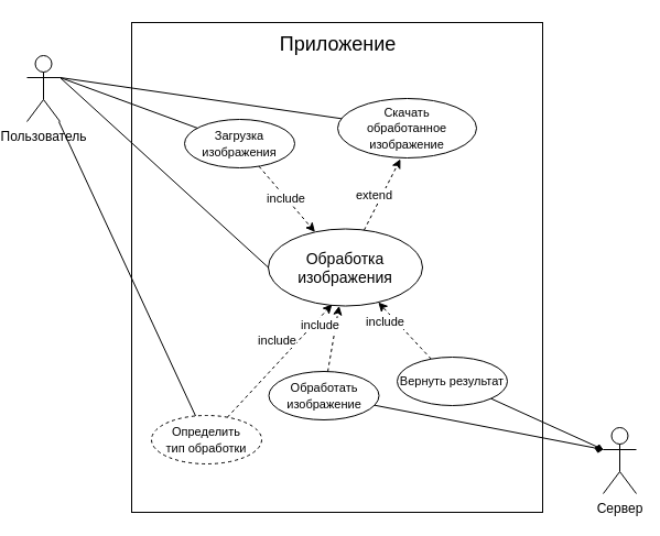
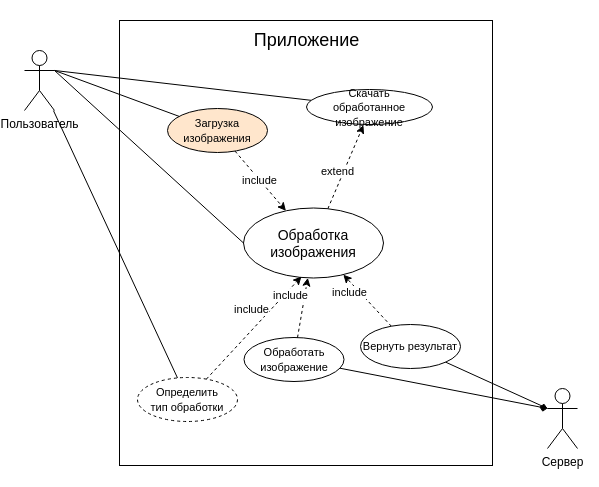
  <mxCell id="0" />
  <mxCell id="1" parent="0" />
  <mxCell id="2" value="" style="rounded=0;whiteSpace=wrap;html=1;" vertex="1" parent="1"><mxGeometry x="115" y="20" width="373" height="445" as="geometry" /></mxCell>
  <mxCell id="3" value="Пользователь" style="shape=umlActor;verticalLabelPosition=bottom;verticalAlign=top;html=1;" vertex="1" parent="1"><mxGeometry x="20" y="50" width="30" height="60" as="geometry" /></mxCell>
  <mxCell id="4" value="&lt;font style=&quot;font-size: 18px;&quot;&gt;Приложение&lt;/font&gt;" style="text;html=1;align=center;verticalAlign=middle;resizable=0;points=[];autosize=1;strokeColor=none;fillColor=none;" vertex="1" parent="1"><mxGeometry x="239.5" y="23" width="124" height="34" as="geometry" /></mxCell>
  <mxCell id="5" value="Сервер" style="shape=umlActor;verticalLabelPosition=bottom;verticalAlign=top;html=1;" vertex="1" parent="1"><mxGeometry x="543" y="388" width="30" height="60" as="geometry" /></mxCell>
  <mxCell id="6" value="&lt;font style=&quot;font-size: 14px;&quot;&gt;Обработка &lt;br&gt;изображения&lt;/font&gt;" style="ellipse;whiteSpace=wrap;html=1;" vertex="1" parent="1"><mxGeometry x="239" y="207.5" width="140" height="70" as="geometry" /></mxCell>
  <mxCell id="7" value="" style="endArrow=none;html=1;rounded=0;entryX=0;entryY=0.5;entryDx=0;entryDy=0;exitX=1;exitY=0.333;exitDx=0;exitDy=0;exitPerimeter=0;" edge="1" parent="1" source="3" target="6"><mxGeometry width="50" height="50" relative="1" as="geometry"><mxPoint x="1" y="374" as="sourcePoint" /><mxPoint x="51" y="324" as="targetPoint" /></mxGeometry></mxCell>
  <mxCell id="8" style="rounded=0;orthogonalLoop=1;jettySize=auto;html=1;strokeColor=default;dashed=1;" edge="1" parent="1" source="10" target="6"><mxGeometry relative="1" as="geometry" /></mxCell>
  <mxCell id="9" value="include" style="edgeLabel;html=1;align=center;verticalAlign=middle;resizable=0;points=[];" vertex="1" connectable="0" parent="8"><mxGeometry x="0.213" y="4" relative="1" as="geometry"><mxPoint x="-10" y="-5" as="offset" /></mxGeometry></mxCell>
- <mxCell id="10" value="&lt;font style=&quot;font-size: 11px;&quot;&gt;Загрузка&lt;br&gt;изображения&lt;/font&gt;" style="ellipse;whiteSpace=wrap;html=1;" vertex="1" parent="1"><mxGeometry x="163" y="108" width="100" height="44" as="geometry" /></mxCell>
- <mxCell id="11" value="&lt;font style=&quot;font-size: 11px;&quot;&gt;Скачать&lt;br&gt;обработанное&lt;br&gt;изображение&lt;/font&gt;" style="ellipse;whiteSpace=wrap;html=1;" vertex="1" parent="1"><mxGeometry x="302" y="89" width="126" height="54" as="geometry" /></mxCell>
+ <mxCell id="10" value="&lt;font style=&quot;font-size: 11px;&quot;&gt;Загрузка&lt;br&gt;изображения&lt;/font&gt;" style="ellipse;whiteSpace=wrap;html=1;fillColor=#ffe6cc;" vertex="1" parent="1"><mxGeometry x="163" y="108" width="100" height="44" as="geometry" /></mxCell>
+ <mxCell id="11" value="&lt;font style=&quot;font-size: 11px;&quot;&gt;Скачать&lt;br&gt;обработанное&lt;br&gt;изображение&lt;/font&gt;" style="ellipse;whiteSpace=wrap;html=1;" vertex="1" parent="1"><mxGeometry x="302" y="89" width="126" height="35" as="geometry" /></mxCell>
  <mxCell id="12" style="rounded=0;orthogonalLoop=1;jettySize=auto;html=1;strokeColor=default;dashed=1;entryX=0.452;entryY=1.019;entryDx=0;entryDy=0;entryPerimeter=0;" edge="1" parent="1" source="6" target="11"><mxGeometry relative="1" as="geometry"><mxPoint x="293" y="150" as="sourcePoint" /><mxPoint x="350" y="209" as="targetPoint" /></mxGeometry></mxCell>
  <mxCell id="13" value="extend" style="edgeLabel;html=1;align=center;verticalAlign=middle;resizable=0;points=[];" vertex="1" connectable="0" parent="12"><mxGeometry x="-0.38" y="1" relative="1" as="geometry"><mxPoint x="-1" y="-12" as="offset" /></mxGeometry></mxCell>
  <mxCell id="14" value="" style="endArrow=none;html=1;rounded=0;exitX=1;exitY=0.333;exitDx=0;exitDy=0;exitPerimeter=0;" edge="1" parent="1" source="3" target="10"><mxGeometry width="50" height="50" relative="1" as="geometry"><mxPoint x="68" y="243" as="sourcePoint" /><mxPoint x="239" y="253" as="targetPoint" /></mxGeometry></mxCell>
  <mxCell id="15" value="" style="endArrow=none;html=1;rounded=0;exitX=1;exitY=0.333;exitDx=0;exitDy=0;exitPerimeter=0;" edge="1" parent="1" source="3" target="11"><mxGeometry width="50" height="50" relative="1" as="geometry"><mxPoint x="68" y="243" as="sourcePoint" /><mxPoint x="177" y="161" as="targetPoint" /></mxGeometry></mxCell>
  <mxCell id="16" value="&lt;span style=&quot;font-size: 11px;&quot;&gt;Определить&lt;br&gt;тип обработки&lt;br&gt;&lt;/span&gt;" style="ellipse;whiteSpace=wrap;html=1;dashed=1;" vertex="1" parent="1"><mxGeometry x="133" y="377" width="100" height="44" as="geometry" /></mxCell>
  <mxCell id="17" value="&lt;span style=&quot;font-size: 11px;&quot;&gt;Обработать изображение&lt;br&gt;&lt;/span&gt;" style="ellipse;whiteSpace=wrap;html=1;" vertex="1" parent="1"><mxGeometry x="239.5" y="337" width="100" height="44" as="geometry" /></mxCell>
  <mxCell id="18" value="&lt;span style=&quot;font-size: 11px;&quot;&gt;Вернуть результат&lt;br&gt;&lt;/span&gt;" style="ellipse;whiteSpace=wrap;html=1;" vertex="1" parent="1"><mxGeometry x="356" y="324" width="100" height="44" as="geometry" /></mxCell>
  <mxCell id="19" style="rounded=0;orthogonalLoop=1;jettySize=auto;html=1;strokeColor=default;dashed=1;entryX=0.414;entryY=0.979;entryDx=0;entryDy=0;entryPerimeter=0;" edge="1" parent="1" source="16" target="6"><mxGeometry relative="1" as="geometry"><mxPoint x="185" y="269" as="sourcePoint" /><mxPoint x="242" y="328" as="targetPoint" /></mxGeometry></mxCell>
  <mxCell id="20" value="include" style="edgeLabel;html=1;align=center;verticalAlign=middle;resizable=0;points=[];" vertex="1" connectable="0" parent="19"><mxGeometry x="0.213" y="4" relative="1" as="geometry"><mxPoint x="-10" y="-5" as="offset" /></mxGeometry></mxCell>
  <mxCell id="21" style="rounded=0;orthogonalLoop=1;jettySize=auto;html=1;strokeColor=default;dashed=1;" edge="1" parent="1" source="17" target="6"><mxGeometry relative="1" as="geometry"><mxPoint x="218" y="353" as="sourcePoint" /><mxPoint x="299" y="288" as="targetPoint" /></mxGeometry></mxCell>
  <mxCell id="22" value="include" style="edgeLabel;html=1;align=center;verticalAlign=middle;resizable=0;points=[];" vertex="1" connectable="0" parent="21"><mxGeometry x="0.213" y="4" relative="1" as="geometry"><mxPoint x="-10" y="-5" as="offset" /></mxGeometry></mxCell>
  <mxCell id="23" style="rounded=0;orthogonalLoop=1;jettySize=auto;html=1;strokeColor=default;dashed=1;" edge="1" parent="1" source="18" target="6"><mxGeometry relative="1" as="geometry"><mxPoint x="332" y="334" as="sourcePoint" /><mxPoint x="411" y="267" as="targetPoint" /></mxGeometry></mxCell>
  <mxCell id="24" value="include" style="edgeLabel;html=1;align=center;verticalAlign=middle;resizable=0;points=[];" vertex="1" connectable="0" parent="23"><mxGeometry x="0.213" y="4" relative="1" as="geometry"><mxPoint x="-10" y="-5" as="offset" /></mxGeometry></mxCell>
  <mxCell id="25" value="" style="endArrow=none;html=1;rounded=0;" edge="1" parent="1" source="16" target="3"><mxGeometry width="50" height="50" relative="1" as="geometry"><mxPoint x="379" y="253" as="sourcePoint" /><mxPoint x="555" y="229" as="targetPoint" /></mxGeometry></mxCell>
  <mxCell id="26" value="" style="endArrow=diamond;html=1;rounded=0;entryX=0;entryY=0.333;entryDx=0;entryDy=0;entryPerimeter=0;" edge="1" parent="1" source="17" target="5"><mxGeometry width="50" height="50" relative="1" as="geometry"><mxPoint x="389" y="263" as="sourcePoint" /><mxPoint x="554" y="229" as="targetPoint" /></mxGeometry></mxCell>
  <mxCell id="27" value="" style="endArrow=none;html=1;rounded=0;entryX=0;entryY=0.333;entryDx=0;entryDy=0;entryPerimeter=0;" edge="1" parent="1" source="18" target="5"><mxGeometry width="50" height="50" relative="1" as="geometry"><mxPoint x="399" y="273" as="sourcePoint" /><mxPoint x="592" y="259" as="targetPoint" /></mxGeometry></mxCell>
